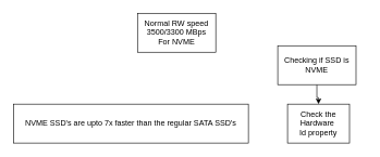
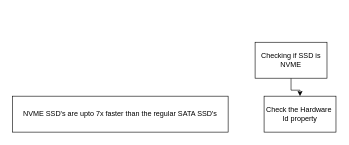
  <mxCell id="0" />
  <mxCell id="1" parent="0" />
- <mxCell id="2" value="Normal RW speed&lt;div&gt;3500/3300 MBps&lt;/div&gt;&lt;div&gt;For NVME&lt;/div&gt;" style="rounded=0;whiteSpace=wrap;html=1;" vertex="1" parent="1"><mxGeometry x="210" y="20" width="120" height="60" as="geometry" /></mxCell>
  <mxCell id="3" value="NVME SSD's are upto 7x faster than the regular SATA SSD's" style="rounded=0;whiteSpace=wrap;html=1;" vertex="1" parent="1"><mxGeometry x="20" y="160" width="360" height="60" as="geometry" /></mxCell>
  <mxCell id="4" value="" style="edgeStyle=orthogonalEdgeStyle;rounded=0;orthogonalLoop=1;jettySize=auto;html=1;" edge="1" parent="1" source="5" target="6"><mxGeometry relative="1" as="geometry" /></mxCell>
  <mxCell id="5" value="Checking if SSD is NVME" style="rounded=0;whiteSpace=wrap;html=1;" vertex="1" parent="1"><mxGeometry x="425" y="70" width="120" height="60" as="geometry" /></mxCell>
- <mxCell id="6" value="Check the Hardware&amp;nbsp;&lt;div&gt;Id property&lt;/div&gt;" style="whiteSpace=wrap;html=1;rounded=0;" vertex="1" parent="1"><mxGeometry x="440" y="160" width="95" height="60" as="geometry" /></mxCell>
+ <mxCell id="6" value="Check the Hardware&amp;nbsp;&lt;div&gt;Id property&lt;/div&gt;" style="whiteSpace=wrap;html=1;rounded=0;" vertex="1" parent="1"><mxGeometry x="440" y="160" width="120" height="60" as="geometry" /></mxCell>
